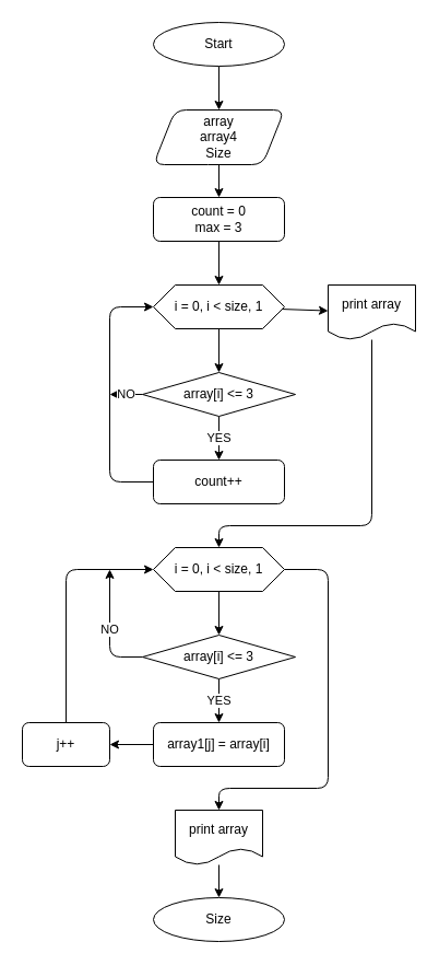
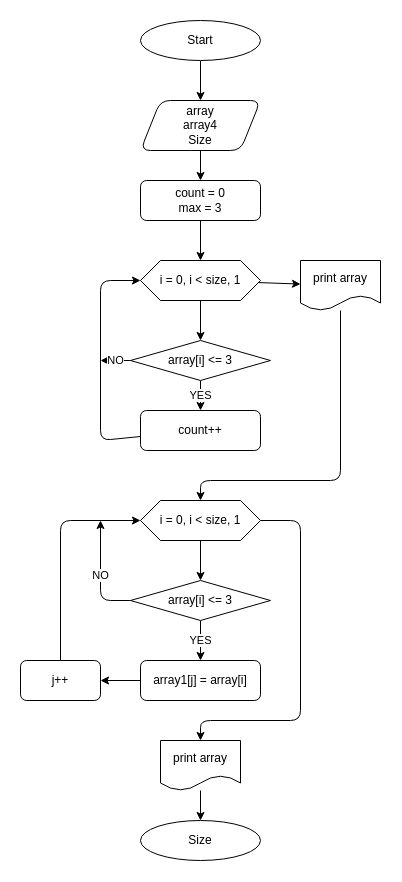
  <mxCell id="0" />
  <mxCell id="1" parent="0" />
  <mxCell id="2" value="" style="edgeStyle=none;html=1;" edge="1" parent="1" target="4"><mxGeometry relative="1" as="geometry"><mxPoint x="200" y="60" as="sourcePoint" /></mxGeometry></mxCell>
  <mxCell id="3" value="" style="edgeStyle=none;html=1;" edge="1" parent="1" source="4" target="7"><mxGeometry relative="1" as="geometry" /></mxCell>
  <mxCell id="4" value="array&lt;br&gt;array4&lt;br&gt;Size" style="shape=parallelogram;perimeter=parallelogramPerimeter;whiteSpace=wrap;html=1;fixedSize=1;rounded=1;" vertex="1" parent="1"><mxGeometry x="140" y="100" width="120" height="50" as="geometry" /></mxCell>
  <mxCell id="5" value="Start" style="ellipse;whiteSpace=wrap;html=1;" vertex="1" parent="1"><mxGeometry x="140" y="20" width="120" height="40" as="geometry" /></mxCell>
  <mxCell id="6" style="edgeStyle=none;html=1;" edge="1" parent="1" source="7" target="10"><mxGeometry relative="1" as="geometry" /></mxCell>
  <mxCell id="7" value="count = 0&lt;br&gt;max = 3" style="whiteSpace=wrap;html=1;rounded=1;" vertex="1" parent="1"><mxGeometry x="140" y="180" width="120" height="40" as="geometry" /></mxCell>
  <mxCell id="8" value="" style="edgeStyle=none;html=1;" edge="1" parent="1" source="10" target="13"><mxGeometry relative="1" as="geometry" /></mxCell>
  <mxCell id="9" value="" style="edgeStyle=none;html=1;" edge="1" parent="1" source="10" target="17"><mxGeometry relative="1" as="geometry" /></mxCell>
  <mxCell id="10" value="i = 0, i &amp;lt; size, 1" style="shape=hexagon;perimeter=hexagonPerimeter2;whiteSpace=wrap;html=1;fixedSize=1;" vertex="1" parent="1"><mxGeometry x="140" y="260" width="120" height="40" as="geometry" /></mxCell>
  <mxCell id="11" value="YES" style="edgeStyle=none;html=1;" edge="1" parent="1" source="13" target="15"><mxGeometry relative="1" as="geometry" /></mxCell>
  <mxCell id="12" value="NO" style="edgeStyle=none;html=1;" edge="1" parent="1" source="13"><mxGeometry relative="1" as="geometry"><mxPoint x="100" y="360" as="targetPoint" /></mxGeometry></mxCell>
  <mxCell id="13" value="array[i] &amp;lt;= 3" style="rhombus;whiteSpace=wrap;html=1;" vertex="1" parent="1"><mxGeometry x="130" y="340" width="140" height="40" as="geometry" /></mxCell>
  <mxCell id="14" style="edgeStyle=none;html=1;entryX=0;entryY=0.5;entryDx=0;entryDy=0;startArrow=none;" edge="1" parent="1" target="10"><mxGeometry relative="1" as="geometry"><mxPoint x="100" y="360" as="sourcePoint" /><mxPoint x="100" y="280" as="targetPoint" /><Array as="points"><mxPoint x="100" y="280" /></Array></mxGeometry></mxCell>
- <mxCell id="15" value="count++" style="rounded=1;whiteSpace=wrap;html=1;" vertex="1" parent="1"><mxGeometry x="140" y="420" width="120" height="40" as="geometry" /></mxCell>
+ <mxCell id="15" value="count++" style="rounded=1;whiteSpace=wrap;html=1;" vertex="1" parent="1"><mxGeometry x="140" y="410" width="120" height="40" as="geometry" /></mxCell>
  <mxCell id="16" style="edgeStyle=none;html=1;entryX=0.5;entryY=0;entryDx=0;entryDy=0;" edge="1" parent="1" source="17" target="21"><mxGeometry relative="1" as="geometry"><Array as="points"><mxPoint x="340" y="480" /><mxPoint x="200" y="480" /></Array></mxGeometry></mxCell>
  <mxCell id="17" value="print array" style="shape=document;whiteSpace=wrap;html=1;boundedLbl=1;" vertex="1" parent="1"><mxGeometry x="300" y="260" width="80" height="50" as="geometry" /></mxCell>
  <mxCell id="18" value="" style="edgeStyle=none;html=1;entryDx=0;entryDy=0;endArrow=none;" edge="1" parent="1" source="15"><mxGeometry relative="1" as="geometry"><mxPoint x="140" y="440" as="sourcePoint" /><mxPoint x="100" y="360" as="targetPoint" /><Array as="points"><mxPoint x="100" y="440" /><mxPoint x="100" y="340" /></Array></mxGeometry></mxCell>
  <mxCell id="19" style="edgeStyle=none;html=1;" edge="1" parent="1" source="21" target="24"><mxGeometry relative="1" as="geometry" /></mxCell>
  <mxCell id="20" style="edgeStyle=none;html=1;entryX=0.5;entryY=0;entryDx=0;entryDy=0;" edge="1" parent="1" source="21" target="30"><mxGeometry relative="1" as="geometry"><Array as="points"><mxPoint x="300" y="520" /><mxPoint x="300" y="720" /><mxPoint x="200" y="720" /></Array></mxGeometry></mxCell>
  <mxCell id="21" value="i = 0, i &amp;lt; size, 1" style="shape=hexagon;perimeter=hexagonPerimeter2;whiteSpace=wrap;html=1;fixedSize=1;" vertex="1" parent="1"><mxGeometry x="140" y="500" width="120" height="40" as="geometry" /></mxCell>
  <mxCell id="22" value="YES" style="edgeStyle=none;html=1;" edge="1" parent="1" source="24" target="26"><mxGeometry relative="1" as="geometry" /></mxCell>
  <mxCell id="23" value="NO" style="edgeStyle=none;html=1;" edge="1" parent="1" source="24"><mxGeometry relative="1" as="geometry"><mxPoint x="100" y="520" as="targetPoint" /><Array as="points"><mxPoint x="100" y="600" /></Array></mxGeometry></mxCell>
  <mxCell id="24" value="array[i] &amp;lt;= 3" style="rhombus;whiteSpace=wrap;html=1;" vertex="1" parent="1"><mxGeometry x="130" y="580" width="140" height="40" as="geometry" /></mxCell>
  <mxCell id="25" value="" style="edgeStyle=none;html=1;" edge="1" parent="1" source="26" target="28"><mxGeometry relative="1" as="geometry" /></mxCell>
  <mxCell id="26" value="array1[j] = array[i]" style="rounded=1;whiteSpace=wrap;html=1;" vertex="1" parent="1"><mxGeometry x="140" y="660" width="120" height="40" as="geometry" /></mxCell>
  <mxCell id="27" style="edgeStyle=none;html=1;entryX=0;entryY=0.5;entryDx=0;entryDy=0;" edge="1" parent="1" source="28" target="21"><mxGeometry relative="1" as="geometry"><Array as="points"><mxPoint x="60" y="520" /></Array></mxGeometry></mxCell>
  <mxCell id="28" value="j++" style="rounded=1;whiteSpace=wrap;html=1;" vertex="1" parent="1"><mxGeometry x="20" y="660" width="80" height="40" as="geometry" /></mxCell>
  <mxCell id="29" style="edgeStyle=none;html=1;" edge="1" parent="1" source="30" target="31"><mxGeometry relative="1" as="geometry" /></mxCell>
  <mxCell id="30" value="print array" style="shape=document;whiteSpace=wrap;html=1;boundedLbl=1;" vertex="1" parent="1"><mxGeometry x="160" y="740" width="80" height="50" as="geometry" /></mxCell>
  <mxCell id="31" value="Size" style="ellipse;whiteSpace=wrap;html=1;" vertex="1" parent="1"><mxGeometry x="140" y="820" width="120" height="40" as="geometry" /></mxCell>
